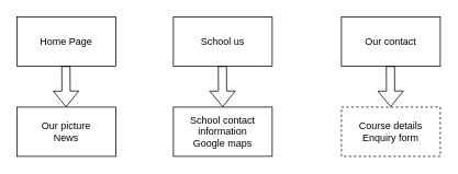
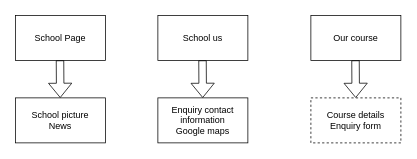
  <mxCell id="0" />
  <mxCell id="1" parent="0" />
- <mxCell id="2" value="Home Page" style="rounded=0;whiteSpace=wrap;html=1;" vertex="1" parent="1"><mxGeometry x="20" y="20" width="120" height="60" as="geometry" /></mxCell>
+ <mxCell id="2" value="School Page" style="rounded=0;whiteSpace=wrap;html=1;" vertex="1" parent="1"><mxGeometry x="20" y="20" width="120" height="60" as="geometry" /></mxCell>
  <mxCell id="3" value="" style="shape=flexArrow;endArrow=classic;html=1;rounded=0;" edge="1" parent="1" target="4"><mxGeometry width="50" height="50" relative="1" as="geometry"><mxPoint x="79.5" y="80" as="sourcePoint" /><mxPoint x="79.5" y="130" as="targetPoint" /></mxGeometry></mxCell>
- <mxCell id="4" value="Our picture&lt;br&gt;News" style="rounded=0;whiteSpace=wrap;html=1;" vertex="1" parent="1"><mxGeometry x="20" y="130" width="120" height="60" as="geometry" /></mxCell>
+ <mxCell id="4" value="School picture&lt;br&gt;News" style="rounded=0;whiteSpace=wrap;html=1;" vertex="1" parent="1"><mxGeometry x="20" y="130" width="120" height="60" as="geometry" /></mxCell>
  <mxCell id="5" value="School us" style="rounded=0;whiteSpace=wrap;html=1;" vertex="1" parent="1"><mxGeometry x="210" y="20" width="120" height="60" as="geometry" /></mxCell>
  <mxCell id="6" value="" style="shape=flexArrow;endArrow=classic;html=1;rounded=0;" edge="1" parent="1" target="7"><mxGeometry width="50" height="50" relative="1" as="geometry"><mxPoint x="269.5" y="80" as="sourcePoint" /><mxPoint x="269.5" y="130" as="targetPoint" /></mxGeometry></mxCell>
- <mxCell id="7" value="School contact information&lt;br&gt;Google maps" style="rounded=0;whiteSpace=wrap;html=1;" vertex="1" parent="1"><mxGeometry x="210" y="130" width="120" height="60" as="geometry" /></mxCell>
- <mxCell id="8" value="Our contact" style="rounded=0;whiteSpace=wrap;html=1;" vertex="1" parent="1"><mxGeometry x="414" y="20" width="120" height="60" as="geometry" /></mxCell>
+ <mxCell id="7" value="Enquiry contact information&lt;br&gt;Google maps" style="rounded=0;whiteSpace=wrap;html=1;" vertex="1" parent="1"><mxGeometry x="210" y="130" width="120" height="60" as="geometry" /></mxCell>
+ <mxCell id="8" value="Our course" style="rounded=0;whiteSpace=wrap;html=1;" vertex="1" parent="1"><mxGeometry x="414" y="20" width="120" height="60" as="geometry" /></mxCell>
  <mxCell id="9" value="" style="shape=flexArrow;endArrow=classic;html=1;rounded=0;" edge="1" parent="1" target="10"><mxGeometry width="50" height="50" relative="1" as="geometry"><mxPoint x="473.5" y="80" as="sourcePoint" /><mxPoint x="473.5" y="130" as="targetPoint" /></mxGeometry></mxCell>
  <mxCell id="10" value="Course details&lt;br&gt;Enquiry form" style="rounded=0;whiteSpace=wrap;html=1;dashed=1;" vertex="1" parent="1"><mxGeometry x="414" y="130" width="120" height="60" as="geometry" /></mxCell>
